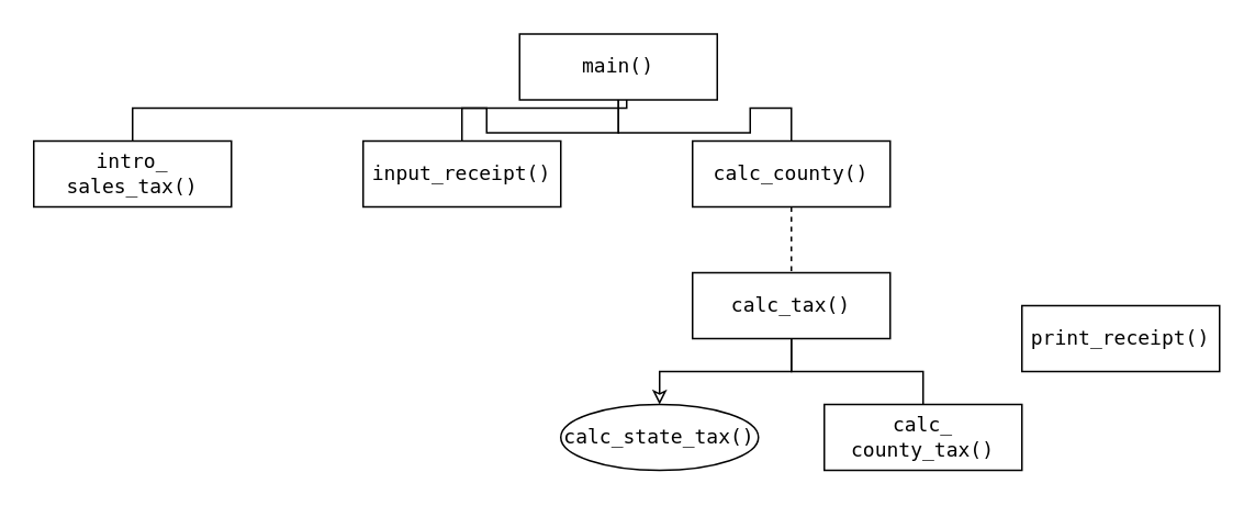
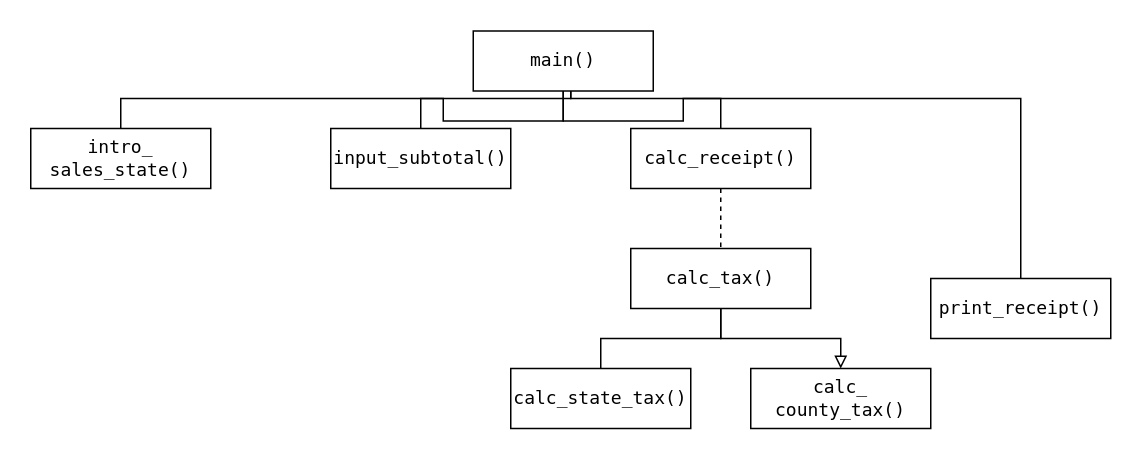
  <mxCell id="0" />
  <mxCell id="1" parent="0" />
  <mxCell id="2" style="edgeStyle=orthogonalEdgeStyle;rounded=0;orthogonalLoop=1;jettySize=auto;html=1;entryX=0.5;entryY=0;entryDx=0;entryDy=0;endArrow=none;endFill=0;" edge="1" parent="1" source="6" target="7"><mxGeometry relative="1" as="geometry"><Array as="points"><mxPoint x="380" y="65" /><mxPoint x="80" y="65" /></Array></mxGeometry></mxCell>
  <mxCell id="3" style="edgeStyle=orthogonalEdgeStyle;rounded=0;orthogonalLoop=1;jettySize=auto;html=1;entryX=0.5;entryY=0;entryDx=0;entryDy=0;endArrow=none;endFill=0;" edge="1" parent="1" source="6" target="8"><mxGeometry relative="1" as="geometry" /></mxCell>
  <mxCell id="4" style="edgeStyle=orthogonalEdgeStyle;rounded=0;orthogonalLoop=1;jettySize=auto;html=1;entryX=0.5;entryY=0;entryDx=0;entryDy=0;endArrow=none;endFill=0;" edge="1" parent="1" source="6" target="10"><mxGeometry relative="1" as="geometry" /></mxCell>
+ <mxCell id="5" style="edgeStyle=orthogonalEdgeStyle;rounded=0;orthogonalLoop=1;jettySize=auto;html=1;entryX=0.5;entryY=0;entryDx=0;entryDy=0;endArrow=none;endFill=0;" edge="1" parent="1" source="6" target="11"><mxGeometry relative="1" as="geometry"><Array as="points"><mxPoint x="380" y="65" /><mxPoint x="680" y="65" /></Array></mxGeometry></mxCell>
  <mxCell id="6" value="&lt;pre&gt;main()&lt;/pre&gt;" style="rounded=0;whiteSpace=wrap;html=1;" vertex="1" parent="1"><mxGeometry x="315" y="20" width="120" height="40" as="geometry" /></mxCell>
- <mxCell id="7" value="&lt;pre&gt;intro_&lt;br&gt;sales_tax()&lt;/pre&gt;" style="rounded=0;whiteSpace=wrap;html=1;" vertex="1" parent="1"><mxGeometry x="20" y="85" width="120" height="40" as="geometry" /></mxCell>
- <mxCell id="8" value="&lt;pre&gt;input_receipt()&lt;br&gt;&lt;/pre&gt;" style="rounded=0;whiteSpace=wrap;html=1;" vertex="1" parent="1"><mxGeometry x="220" y="85" width="120" height="40" as="geometry" /></mxCell>
+ <mxCell id="7" value="&lt;pre&gt;intro_&lt;br&gt;sales_state()&lt;/pre&gt;" style="rounded=0;whiteSpace=wrap;html=1;" vertex="1" parent="1"><mxGeometry x="20" y="85" width="120" height="40" as="geometry" /></mxCell>
+ <mxCell id="8" value="&lt;pre&gt;input_subtotal()&lt;br&gt;&lt;/pre&gt;" style="rounded=0;whiteSpace=wrap;html=1;" vertex="1" parent="1"><mxGeometry x="220" y="85" width="120" height="40" as="geometry" /></mxCell>
  <mxCell id="9" style="edgeStyle=orthogonalEdgeStyle;rounded=0;orthogonalLoop=1;jettySize=auto;html=1;entryX=0.5;entryY=0;entryDx=0;entryDy=0;endArrow=none;endFill=0;dashed=1;" edge="1" parent="1" source="10" target="14"><mxGeometry relative="1" as="geometry" /></mxCell>
- <mxCell id="10" value="&lt;pre&gt;calc_county()&lt;/pre&gt;" style="rounded=0;whiteSpace=wrap;html=1;" vertex="1" parent="1"><mxGeometry x="420" y="85" width="120" height="40" as="geometry" /></mxCell>
+ <mxCell id="10" value="&lt;pre&gt;calc_receipt()&lt;/pre&gt;" style="rounded=0;whiteSpace=wrap;html=1;" vertex="1" parent="1"><mxGeometry x="420" y="85" width="120" height="40" as="geometry" /></mxCell>
  <mxCell id="11" value="&lt;pre&gt;print_receipt()&lt;/pre&gt;" style="rounded=0;whiteSpace=wrap;html=1;" vertex="1" parent="1"><mxGeometry x="620" y="185" width="120" height="40" as="geometry" /></mxCell>
- <mxCell id="12" style="edgeStyle=orthogonalEdgeStyle;rounded=0;orthogonalLoop=1;jettySize=auto;html=1;entryX=0.5;entryY=0;entryDx=0;entryDy=0;endArrow=classic;endFill=0;" edge="1" parent="1" source="14" target="15"><mxGeometry relative="1" as="geometry" /></mxCell>
- <mxCell id="13" style="edgeStyle=orthogonalEdgeStyle;rounded=0;orthogonalLoop=1;jettySize=auto;html=1;entryX=0.5;entryY=0;entryDx=0;entryDy=0;endArrow=none;endFill=0;" edge="1" parent="1" source="14" target="16"><mxGeometry relative="1" as="geometry" /></mxCell>
+ <mxCell id="12" style="edgeStyle=orthogonalEdgeStyle;rounded=0;orthogonalLoop=1;jettySize=auto;html=1;entryX=0.5;entryY=0;entryDx=0;entryDy=0;endArrow=none;endFill=0;" edge="1" parent="1" source="14" target="15"><mxGeometry relative="1" as="geometry" /></mxCell>
+ <mxCell id="13" style="edgeStyle=orthogonalEdgeStyle;rounded=0;orthogonalLoop=1;jettySize=auto;html=1;entryX=0.5;entryY=0;entryDx=0;entryDy=0;endArrow=block;endFill=0;" edge="1" parent="1" source="14" target="16"><mxGeometry relative="1" as="geometry" /></mxCell>
  <mxCell id="14" value="&lt;pre&gt;calc_tax()&lt;/pre&gt;" style="rounded=0;whiteSpace=wrap;html=1;" vertex="1" parent="1"><mxGeometry x="420" y="165" width="120" height="40" as="geometry" /></mxCell>
- <mxCell id="15" value="&lt;pre&gt;calc_state_tax()&lt;/pre&gt;" style="ellipse;whiteSpace=wrap;html=1;" vertex="1" parent="1"><mxGeometry x="340" y="245" width="120" height="40" as="geometry" /></mxCell>
+ <mxCell id="15" value="&lt;pre&gt;calc_state_tax()&lt;/pre&gt;" style="rounded=0;whiteSpace=wrap;html=1;" vertex="1" parent="1"><mxGeometry x="340" y="245" width="120" height="40" as="geometry" /></mxCell>
  <mxCell id="16" value="&lt;pre&gt;calc_&lt;br&gt;county_tax()&lt;/pre&gt;" style="rounded=0;whiteSpace=wrap;html=1;" vertex="1" parent="1"><mxGeometry x="500" y="245" width="120" height="40" as="geometry" /></mxCell>
